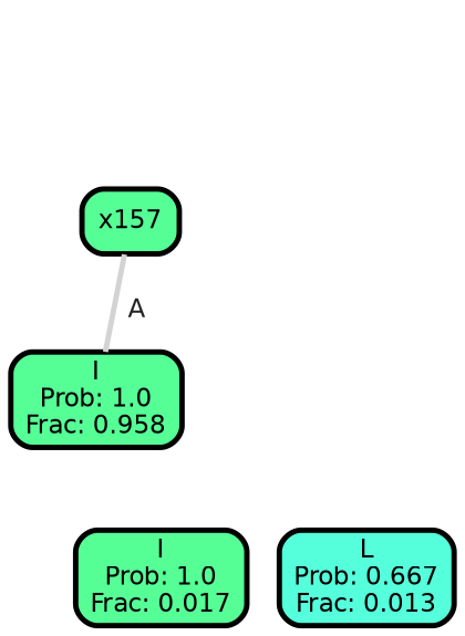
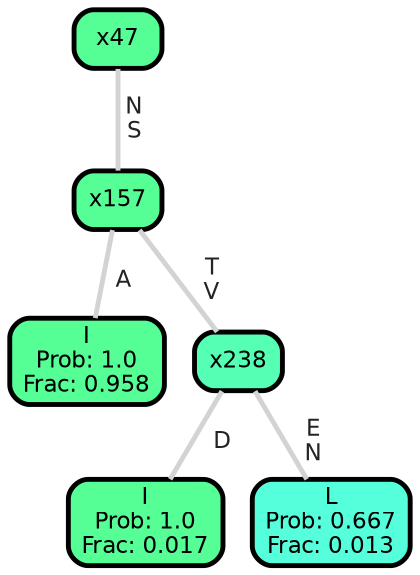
  graph {
    ranksep="0 equally"
    splines=straight
    node [color=black fillcolor="#55ff96" fontcolor=black fontname=helvetica penwidth=3 shape=box style="filled, rounded"]
    edge [color=lightgray fontcolor=grey14 fontname=helvetica fontweight=bold penwidth=3]
+   n1 [label=x47]
    n2 [label=x157]
    n3 [label="I\nProb: 1.0\nFrac: 0.958"]
+   n4 [fillcolor="#55ffb4" label=x238]
    n5 [label="I\nProb: 1.0\nFrac: 0.017"]
    n6 [fillcolor="#55ffdc" label="L\nProb: 0.667\nFrac: 0.013"]
    subgraph sub_1 {
      rank=same
    }
+   n1 -- n2 [label=" N\n S"]
    n2 -- n3 [label=" A"]
+   n2 -- n4 [label=" T\n V"]
+   n4 -- n5 [label=" D"]
+   n4 -- n6 [label=" E\n N"]
  }
